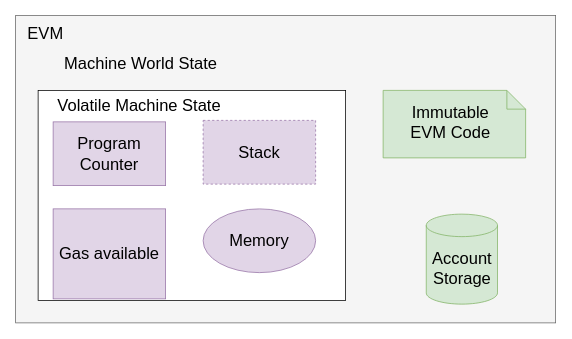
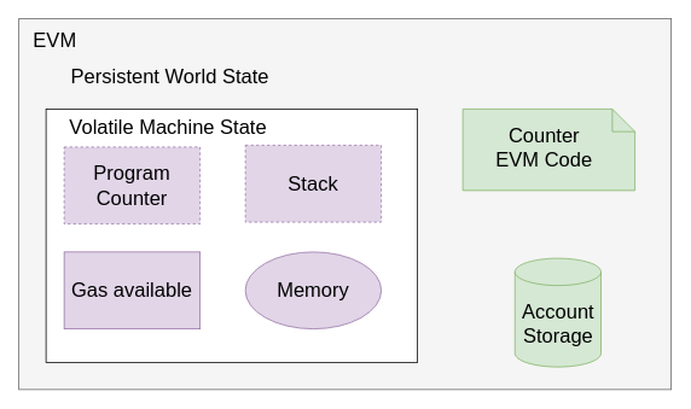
  <mxCell id="0" />
  <mxCell id="1" parent="0" />
  <mxCell id="2" value="" style="rounded=0;whiteSpace=wrap;html=1;fillColor=#f5f5f5;fontColor=#333333;strokeColor=#666666;" vertex="1" parent="1"><mxGeometry x="20" y="20" width="720" height="410" as="geometry" /></mxCell>
  <mxCell id="3" value="&lt;font style=&quot;font-size: 22px;&quot;&gt;EVM&lt;/font&gt;" style="text;html=1;strokeColor=none;fillColor=none;align=center;verticalAlign=middle;whiteSpace=wrap;rounded=0;" vertex="1" parent="1"><mxGeometry x="30" y="30" width="60" height="30" as="geometry" /></mxCell>
  <mxCell id="4" value="" style="rounded=0;whiteSpace=wrap;html=1;" vertex="1" parent="1"><mxGeometry x="50" y="120" width="410" height="280" as="geometry" /></mxCell>
- <mxCell id="5" value="&lt;font style=&quot;font-size: 22px;&quot;&gt;Program Counter&lt;/font&gt;" style="rounded=0;whiteSpace=wrap;html=1;fillColor=#e1d5e7;strokeColor=#9673a6;" vertex="1" parent="1"><mxGeometry x="70" y="162" width="150" height="85" as="geometry" /></mxCell>
- <mxCell id="6" value="&lt;font style=&quot;font-size: 22px;&quot;&gt;Gas available&lt;/font&gt;" style="rounded=0;whiteSpace=wrap;html=1;fillColor=#e1d5e7;strokeColor=#9673a6;" vertex="1" parent="1"><mxGeometry x="70" y="278" width="150" height="120" as="geometry" /></mxCell>
+ <mxCell id="5" value="&lt;font style=&quot;font-size: 22px;&quot;&gt;Program Counter&lt;/font&gt;" style="rounded=0;whiteSpace=wrap;html=1;fillColor=#e1d5e7;strokeColor=#9673a6;dashed=1;" vertex="1" parent="1"><mxGeometry x="70" y="162" width="150" height="85" as="geometry" /></mxCell>
+ <mxCell id="6" value="&lt;font style=&quot;font-size: 22px;&quot;&gt;Gas available&lt;/font&gt;" style="rounded=0;whiteSpace=wrap;html=1;fillColor=#e1d5e7;strokeColor=#9673a6;" vertex="1" parent="1"><mxGeometry x="70" y="278" width="150" height="85" as="geometry" /></mxCell>
  <mxCell id="7" value="&lt;font style=&quot;font-size: 22px;&quot;&gt;Stack&lt;/font&gt;" style="rounded=0;whiteSpace=wrap;html=1;fillColor=#e1d5e7;strokeColor=#9673a6;dashed=1;" vertex="1" parent="1"><mxGeometry x="270" y="160" width="150" height="85" as="geometry" /></mxCell>
  <mxCell id="8" value="&lt;font style=&quot;font-size: 22px;&quot;&gt;Memory&lt;/font&gt;" style="ellipse;whiteSpace=wrap;html=1;fillColor=#e1d5e7;strokeColor=#9673a6;" vertex="1" parent="1"><mxGeometry x="270" y="278" width="150" height="85" as="geometry" /></mxCell>
  <mxCell id="9" value="&lt;font style=&quot;font-size: 22px;&quot;&gt;Account&lt;br&gt;Storage&lt;/font&gt;" style="shape=cylinder3;whiteSpace=wrap;html=1;boundedLbl=1;backgroundOutline=1;size=15;fillColor=#d5e8d4;strokeColor=#82b366;" vertex="1" parent="1"><mxGeometry x="567.5" y="285" width="95" height="120" as="geometry" /></mxCell>
  <mxCell id="10" value="" style="shape=note2;boundedLbl=1;whiteSpace=wrap;html=1;size=25;verticalAlign=top;align=center;fillColor=#d5e8d4;strokeColor=#82b366;" vertex="1" parent="1"><mxGeometry x="510" y="120" width="190" height="90" as="geometry" /></mxCell>
- <mxCell id="11" value="&lt;font style=&quot;font-size: 22px;&quot;&gt;Immutable&lt;br&gt;EVM Code&lt;/font&gt;" style="text;html=1;strokeColor=none;fillColor=none;align=center;verticalAlign=middle;whiteSpace=wrap;rounded=0;" vertex="1" parent="1"><mxGeometry x="500" y="148" width="200" height="30" as="geometry" /></mxCell>
+ <mxCell id="11" value="&lt;font style=&quot;font-size: 22px;&quot;&gt;Counter&lt;br&gt;EVM Code&lt;/font&gt;" style="text;html=1;strokeColor=none;fillColor=none;align=center;verticalAlign=middle;whiteSpace=wrap;rounded=0;" vertex="1" parent="1"><mxGeometry x="500" y="148" width="200" height="30" as="geometry" /></mxCell>
  <mxCell id="12" value="&lt;font style=&quot;font-size: 22px;&quot;&gt;Volatile Machine State&lt;/font&gt;" style="text;html=1;strokeColor=none;fillColor=none;align=center;verticalAlign=middle;whiteSpace=wrap;rounded=0;" vertex="1" parent="1"><mxGeometry x="60" y="126" width="250" height="30" as="geometry" /></mxCell>
- <mxCell id="13" value="&lt;font style=&quot;font-size: 22px;&quot;&gt;Machine World State&lt;/font&gt;" style="text;html=1;strokeColor=none;fillColor=none;align=center;verticalAlign=middle;whiteSpace=wrap;rounded=0;" vertex="1" parent="1"><mxGeometry x="62" y="70" width="250" height="30" as="geometry" /></mxCell>
+ <mxCell id="13" value="&lt;font style=&quot;font-size: 22px;&quot;&gt;Persistent World State&lt;/font&gt;" style="text;html=1;strokeColor=none;fillColor=none;align=center;verticalAlign=middle;whiteSpace=wrap;rounded=0;" vertex="1" parent="1"><mxGeometry x="62" y="70" width="250" height="30" as="geometry" /></mxCell>
